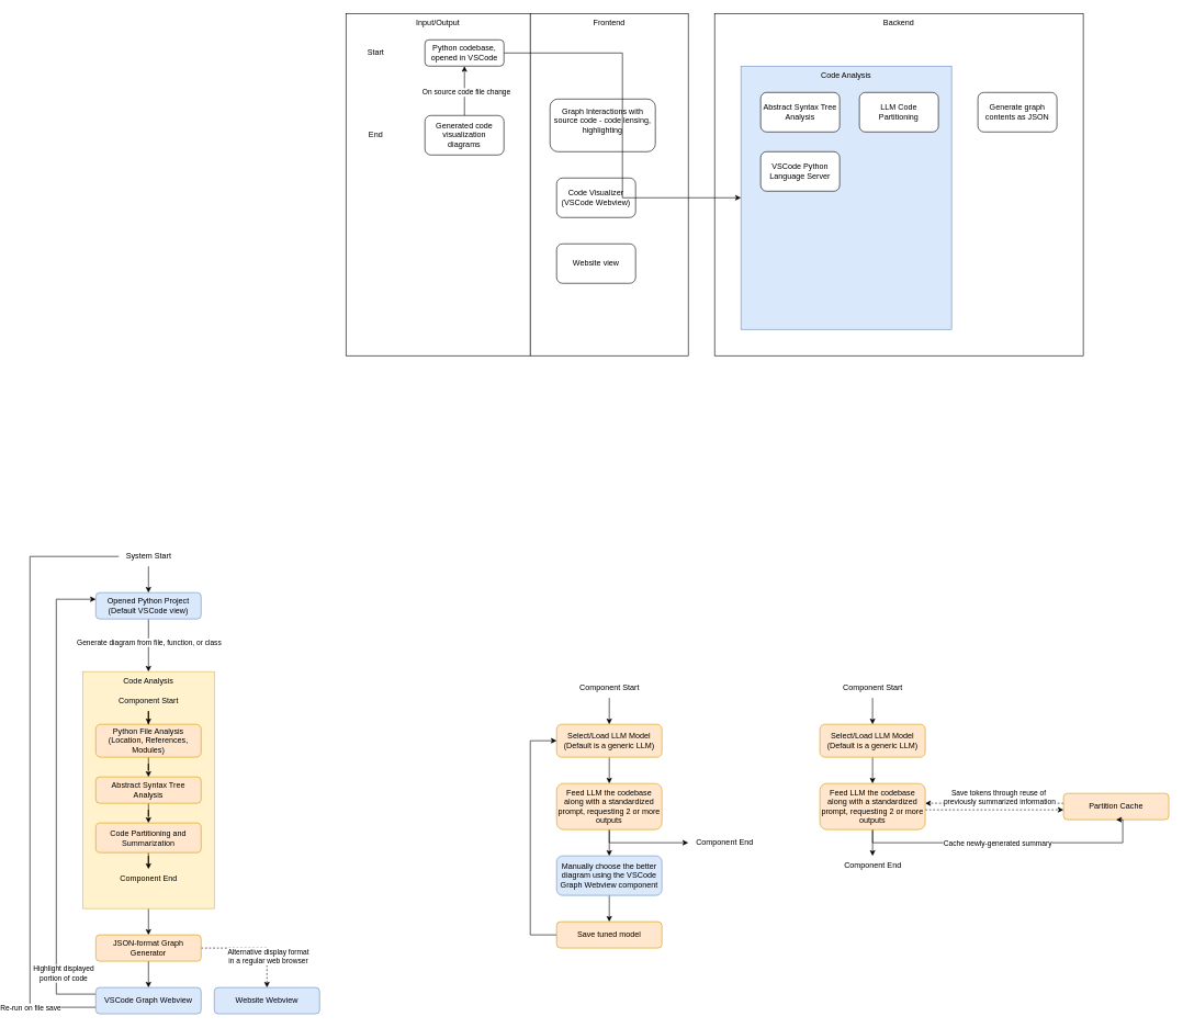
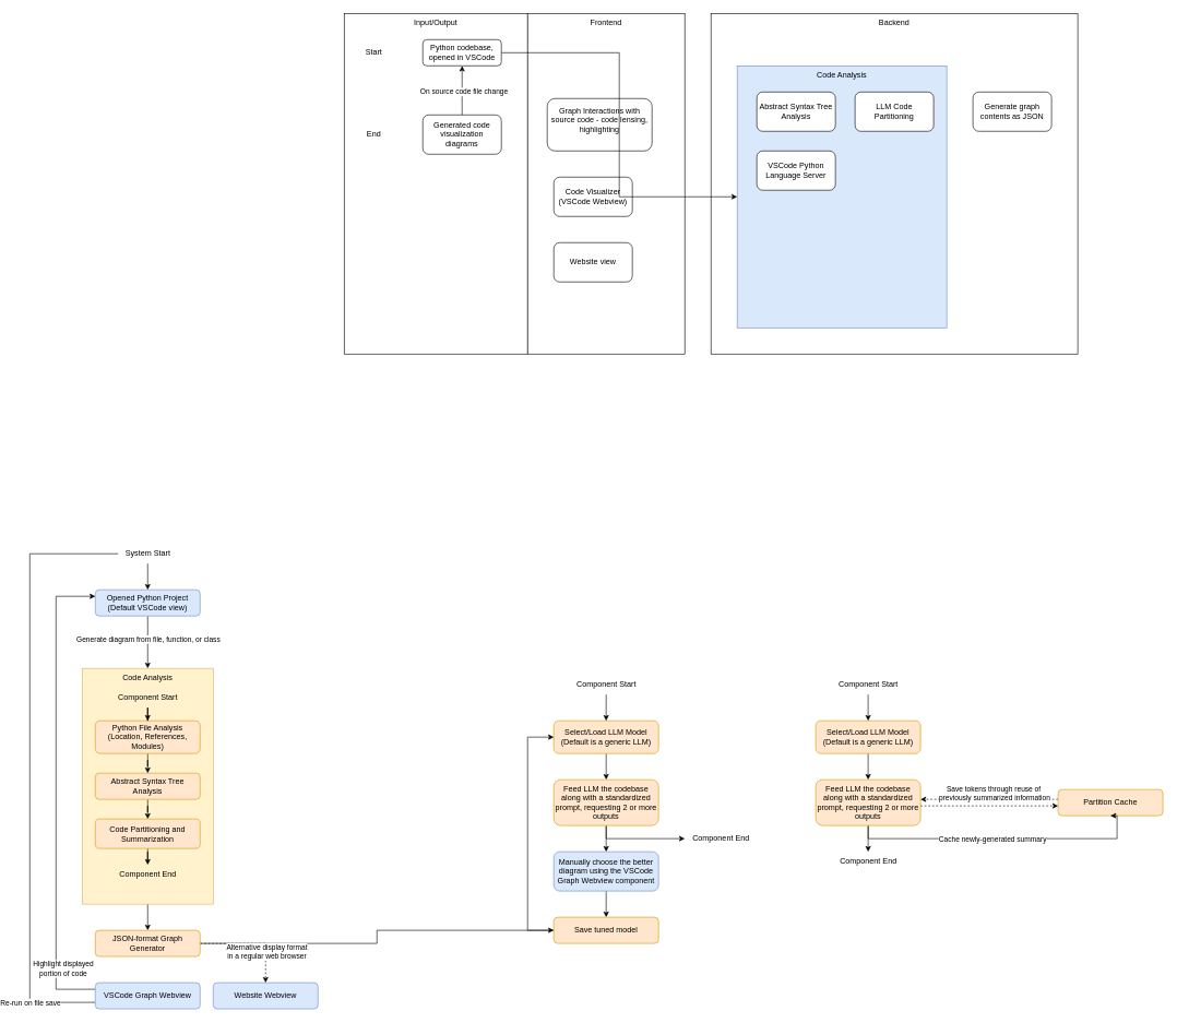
  <mxCell id="0" />
  <mxCell id="1" parent="0" />
  <mxCell id="2" value="Input/Output" style="rounded=0;whiteSpace=wrap;html=1;verticalAlign=top;" vertex="1" parent="1"><mxGeometry x="500" y="20" width="280" height="520" as="geometry" /></mxCell>
  <mxCell id="3" value="Frontend" style="rounded=0;whiteSpace=wrap;html=1;verticalAlign=top;" vertex="1" parent="1"><mxGeometry x="780" y="20" width="240" height="520" as="geometry" /></mxCell>
  <mxCell id="4" value="Backend" style="rounded=0;whiteSpace=wrap;html=1;verticalAlign=top;" vertex="1" parent="1"><mxGeometry x="1060" y="20" width="560" height="520" as="geometry" /></mxCell>
  <mxCell id="5" value="Code Analysis" style="rounded=0;whiteSpace=wrap;html=1;verticalAlign=top;labelBackgroundColor=none;fillColor=#dae8fc;strokeColor=#6c8ebf;" vertex="1" parent="1"><mxGeometry x="1100" y="100" width="320" height="400" as="geometry" /></mxCell>
  <mxCell id="6" value="Abstract Syntax Tree Analysis" style="rounded=1;whiteSpace=wrap;html=1;" vertex="1" parent="1"><mxGeometry x="1130" y="140" width="120" height="60" as="geometry" /></mxCell>
  <mxCell id="7" value="LLM Code Partitioning" style="rounded=1;whiteSpace=wrap;html=1;" vertex="1" parent="1"><mxGeometry x="1280" y="140" width="120" height="60" as="geometry" /></mxCell>
  <mxCell id="8" value="VSCode Python Language Server" style="rounded=1;whiteSpace=wrap;html=1;" vertex="1" parent="1"><mxGeometry x="1130" y="230" width="120" height="60" as="geometry" /></mxCell>
  <mxCell id="9" value="Generate graph contents as JSON" style="rounded=1;whiteSpace=wrap;html=1;" vertex="1" parent="1"><mxGeometry x="1460" y="140" width="120" height="60" as="geometry" /></mxCell>
  <mxCell id="10" value="&lt;div&gt;Code Visualizer&lt;/div&gt;&lt;div&gt;(VSCode Webview)&lt;/div&gt;" style="rounded=1;whiteSpace=wrap;html=1;" vertex="1" parent="1"><mxGeometry x="820" y="270" width="120" height="60" as="geometry" /></mxCell>
  <mxCell id="11" value="&lt;div&gt;Website view&lt;/div&gt;" style="rounded=1;whiteSpace=wrap;html=1;" vertex="1" parent="1"><mxGeometry x="820" y="370" width="120" height="60" as="geometry" /></mxCell>
  <mxCell id="12" value="&lt;div&gt;Graph Interactions with source code - code lensing, highlighting&lt;/div&gt;&lt;div&gt;&lt;br&gt;&lt;/div&gt;" style="rounded=1;whiteSpace=wrap;html=1;" vertex="1" parent="1"><mxGeometry x="810" y="150" width="160" height="80" as="geometry" /></mxCell>
  <mxCell id="13" style="edgeStyle=orthogonalEdgeStyle;rounded=0;orthogonalLoop=1;jettySize=auto;html=1;" edge="1" parent="1" source="14" target="5"><mxGeometry relative="1" as="geometry" /></mxCell>
  <mxCell id="14" value="Python codebase,&lt;div&gt;opened in VSCode&lt;/div&gt;" style="rounded=1;whiteSpace=wrap;html=1;" vertex="1" parent="1"><mxGeometry x="620" y="60" width="120" height="40" as="geometry" /></mxCell>
  <mxCell id="15" value="Start" style="text;html=1;align=center;verticalAlign=middle;resizable=0;points=[];autosize=1;strokeColor=none;fillColor=none;" vertex="1" parent="1"><mxGeometry x="520" y="65" width="50" height="30" as="geometry" /></mxCell>
  <mxCell id="16" style="edgeStyle=orthogonalEdgeStyle;rounded=0;orthogonalLoop=1;jettySize=auto;html=1;" edge="1" parent="1" source="18" target="14"><mxGeometry relative="1" as="geometry" /></mxCell>
  <mxCell id="17" value="On source code file change" style="edgeLabel;html=1;align=center;verticalAlign=middle;resizable=0;points=[];" vertex="1" connectable="0" parent="16"><mxGeometry x="-0.04" y="-2" relative="1" as="geometry"><mxPoint as="offset" /></mxGeometry></mxCell>
  <mxCell id="18" value="Generated code visualization diagrams" style="rounded=1;whiteSpace=wrap;html=1;" vertex="1" parent="1"><mxGeometry x="620" y="175" width="120" height="60" as="geometry" /></mxCell>
  <mxCell id="19" value="End" style="text;html=1;align=center;verticalAlign=middle;resizable=0;points=[];autosize=1;strokeColor=none;fillColor=none;" vertex="1" parent="1"><mxGeometry x="525" y="190" width="40" height="30" as="geometry" /></mxCell>
  <mxCell id="20" style="edgeStyle=orthogonalEdgeStyle;rounded=0;orthogonalLoop=1;jettySize=auto;html=1;" edge="1" parent="1" source="22" target="24"><mxGeometry relative="1" as="geometry" /></mxCell>
  <mxCell id="21" value="Generate diagram from file, function, or class" style="edgeLabel;html=1;align=center;verticalAlign=middle;resizable=0;points=[];" vertex="1" connectable="0" parent="20"><mxGeometry x="-0.25" y="-1" relative="1" as="geometry"><mxPoint x="1" y="5" as="offset" /></mxGeometry></mxCell>
  <mxCell id="22" value="Opened Python Project&lt;div&gt;(Default VSCode view)&lt;/div&gt;" style="rounded=1;whiteSpace=wrap;html=1;fillColor=#dae8fc;strokeColor=#6c8ebf;" vertex="1" parent="1"><mxGeometry x="120" y="900" width="160" height="40" as="geometry" /></mxCell>
  <mxCell id="23" style="edgeStyle=orthogonalEdgeStyle;rounded=0;orthogonalLoop=1;jettySize=auto;html=1;" edge="1" parent="1" source="24" target="34"><mxGeometry relative="1" as="geometry" /></mxCell>
  <mxCell id="24" value="Code Analysis" style="rounded=0;whiteSpace=wrap;html=1;verticalAlign=top;fillColor=#fff2cc;strokeColor=#d6b656;" vertex="1" parent="1"><mxGeometry x="100" y="1020" width="200" height="360" as="geometry" /></mxCell>
  <mxCell id="25" style="edgeStyle=orthogonalEdgeStyle;rounded=0;orthogonalLoop=1;jettySize=auto;html=1;" edge="1" parent="1" source="26" target="30"><mxGeometry relative="1" as="geometry" /></mxCell>
  <mxCell id="26" value="Abstract Syntax Tree Analysis" style="rounded=1;whiteSpace=wrap;html=1;fillColor=#ffe6cc;strokeColor=#d79b00;" vertex="1" parent="1"><mxGeometry x="120" y="1180" width="160" height="40" as="geometry" /></mxCell>
  <mxCell id="27" style="edgeStyle=orthogonalEdgeStyle;rounded=0;orthogonalLoop=1;jettySize=auto;html=1;" edge="1" parent="1" source="28" target="26"><mxGeometry relative="1" as="geometry" /></mxCell>
  <mxCell id="28" value="Python File Analysis&lt;div&gt;(Location, References, Modules)&lt;/div&gt;" style="rounded=1;whiteSpace=wrap;html=1;fillColor=#ffe6cc;strokeColor=#d79b00;" vertex="1" parent="1"><mxGeometry x="120" y="1100" width="160" height="50" as="geometry" /></mxCell>
  <mxCell id="29" style="edgeStyle=orthogonalEdgeStyle;rounded=0;orthogonalLoop=1;jettySize=auto;html=1;" edge="1" parent="1" source="30" target="45"><mxGeometry relative="1" as="geometry" /></mxCell>
  <mxCell id="30" value="Code Partitioning and Summarization" style="rounded=1;whiteSpace=wrap;html=1;fillColor=#ffe6cc;strokeColor=#d79b00;" vertex="1" parent="1"><mxGeometry x="120" y="1250" width="160" height="45" as="geometry" /></mxCell>
- <mxCell id="31" style="edgeStyle=orthogonalEdgeStyle;rounded=0;orthogonalLoop=1;jettySize=auto;html=1;" edge="1" parent="1" source="34" target="39"><mxGeometry relative="1" as="geometry" /></mxCell>
+ <mxCell id="31" style="edgeStyle=orthogonalEdgeStyle;rounded=0;orthogonalLoop=1;jettySize=auto;html=1;" edge="1" parent="1" source="34" target="57"><mxGeometry relative="1" as="geometry" /></mxCell>
  <mxCell id="32" style="edgeStyle=orthogonalEdgeStyle;rounded=0;orthogonalLoop=1;jettySize=auto;html=1;dashed=1;" edge="1" parent="1" source="34" target="40"><mxGeometry relative="1" as="geometry" /></mxCell>
  <mxCell id="33" value="Alternative display format&lt;div&gt;in a regular web browser&lt;/div&gt;" style="edgeLabel;html=1;align=center;verticalAlign=middle;resizable=0;points=[];" vertex="1" connectable="0" parent="32"><mxGeometry x="0.4" y="1" relative="1" as="geometry"><mxPoint as="offset" /></mxGeometry></mxCell>
  <mxCell id="34" value="JSON-format Graph Generator" style="rounded=1;whiteSpace=wrap;html=1;fillColor=#ffe6cc;strokeColor=#d79b00;" vertex="1" parent="1"><mxGeometry x="120" y="1420" width="160" height="40" as="geometry" /></mxCell>
  <mxCell id="35" style="edgeStyle=orthogonalEdgeStyle;rounded=0;orthogonalLoop=1;jettySize=auto;html=1;endArrow=none;" edge="1" parent="1" source="39" target="42"><mxGeometry relative="1" as="geometry"><mxPoint x="10" y="920" as="targetPoint" /><Array as="points"><mxPoint x="20" y="1530" /><mxPoint x="20" y="845" /></Array></mxGeometry></mxCell>
  <mxCell id="36" value="Re-run on file save" style="edgeLabel;html=1;align=center;verticalAlign=middle;resizable=0;points=[];" vertex="1" connectable="0" parent="35"><mxGeometry x="-0.69" y="2" relative="1" as="geometry"><mxPoint x="2" y="43" as="offset" /></mxGeometry></mxCell>
  <mxCell id="37" style="edgeStyle=orthogonalEdgeStyle;rounded=0;orthogonalLoop=1;jettySize=auto;html=1;" edge="1" parent="1"><mxGeometry relative="1" as="geometry"><mxPoint x="120" y="910" as="targetPoint" /><mxPoint x="120" y="1510" as="sourcePoint" /><Array as="points"><mxPoint x="60" y="1510" /><mxPoint x="60" y="910" /></Array></mxGeometry></mxCell>
  <mxCell id="38" value="Highlight displayed&lt;div&gt;portion of code&lt;/div&gt;" style="edgeLabel;html=1;align=center;verticalAlign=middle;resizable=0;points=[];" vertex="1" connectable="0" parent="37"><mxGeometry x="-0.789" relative="1" as="geometry"><mxPoint x="10" y="-16" as="offset" /></mxGeometry></mxCell>
  <mxCell id="39" value="VSCode Graph Webview" style="rounded=1;whiteSpace=wrap;html=1;fillColor=#dae8fc;strokeColor=#6c8ebf;" vertex="1" parent="1"><mxGeometry x="120" y="1500" width="160" height="40" as="geometry" /></mxCell>
  <mxCell id="40" value="Website Webview" style="rounded=1;whiteSpace=wrap;html=1;fillColor=#dae8fc;strokeColor=#6c8ebf;" vertex="1" parent="1"><mxGeometry x="300" y="1500" width="160" height="40" as="geometry" /></mxCell>
  <mxCell id="41" style="edgeStyle=orthogonalEdgeStyle;rounded=0;orthogonalLoop=1;jettySize=auto;html=1;" edge="1" parent="1" source="42" target="22"><mxGeometry relative="1" as="geometry" /></mxCell>
  <mxCell id="42" value="System Start" style="text;html=1;align=center;verticalAlign=middle;resizable=0;points=[];autosize=1;strokeColor=none;fillColor=none;" vertex="1" parent="1"><mxGeometry x="155" y="830" width="90" height="30" as="geometry" /></mxCell>
  <mxCell id="43" style="edgeStyle=orthogonalEdgeStyle;rounded=0;orthogonalLoop=1;jettySize=auto;html=1;" edge="1" parent="1" source="44" target="28"><mxGeometry relative="1" as="geometry" /></mxCell>
  <mxCell id="44" value="Component Start" style="text;html=1;align=center;verticalAlign=middle;resizable=0;points=[];autosize=1;strokeColor=none;fillColor=none;" vertex="1" parent="1"><mxGeometry x="145" y="1050" width="110" height="30" as="geometry" /></mxCell>
  <mxCell id="45" value="Component End" style="text;html=1;align=center;verticalAlign=middle;resizable=0;points=[];autosize=1;strokeColor=none;fillColor=none;" vertex="1" parent="1"><mxGeometry x="145" y="1320" width="110" height="30" as="geometry" /></mxCell>
  <mxCell id="46" style="edgeStyle=orthogonalEdgeStyle;rounded=0;orthogonalLoop=1;jettySize=auto;html=1;" edge="1" parent="1" source="47" target="53"><mxGeometry relative="1" as="geometry" /></mxCell>
  <mxCell id="47" value="Select/Load LLM Model&lt;div&gt;(Default is a generic LLM)&lt;/div&gt;" style="rounded=1;whiteSpace=wrap;html=1;fillColor=#ffe6cc;strokeColor=#d79b00;" vertex="1" parent="1"><mxGeometry x="820" y="1100" width="160" height="50" as="geometry" /></mxCell>
  <mxCell id="48" style="edgeStyle=orthogonalEdgeStyle;rounded=0;orthogonalLoop=1;jettySize=auto;html=1;dashed=1;" edge="1" parent="1" source="50" target="64"><mxGeometry relative="1" as="geometry"><Array as="points"><mxPoint x="1420" y="1220" /><mxPoint x="1420" y="1220" /></Array></mxGeometry></mxCell>
  <mxCell id="49" value="Save tokens through reuse of&amp;nbsp;&lt;div&gt;previously summarized information&lt;/div&gt;" style="edgeLabel;html=1;align=center;verticalAlign=middle;resizable=0;points=[];" vertex="1" connectable="0" parent="48"><mxGeometry x="-0.066" y="-1" relative="1" as="geometry"><mxPoint y="-9" as="offset" /></mxGeometry></mxCell>
  <mxCell id="50" value="Partition Cache" style="rounded=1;whiteSpace=wrap;html=1;fillColor=#ffe6cc;strokeColor=#d79b00;" vertex="1" parent="1"><mxGeometry x="1590" y="1205" width="160" height="40" as="geometry" /></mxCell>
  <mxCell id="51" style="edgeStyle=orthogonalEdgeStyle;rounded=0;orthogonalLoop=1;jettySize=auto;html=1;" edge="1" parent="1" source="53" target="55"><mxGeometry relative="1" as="geometry" /></mxCell>
  <mxCell id="52" style="edgeStyle=orthogonalEdgeStyle;rounded=0;orthogonalLoop=1;jettySize=auto;html=1;" edge="1" parent="1" source="53"><mxGeometry relative="1" as="geometry"><mxPoint y="1280" as="targetPoint" x="1020" /><Array as="points"><mxPoint x="900" y="1280" /></Array></mxGeometry></mxCell>
  <mxCell id="53" value="Feed LLM the codebase along with a standardized prompt, requesting 2 or more outputs" style="rounded=1;whiteSpace=wrap;html=1;fillColor=#ffe6cc;strokeColor=#d79b00;" vertex="1" parent="1"><mxGeometry x="820" y="1190" width="160" height="70" as="geometry" /></mxCell>
  <mxCell id="54" style="edgeStyle=orthogonalEdgeStyle;rounded=0;orthogonalLoop=1;jettySize=auto;html=1;" edge="1" parent="1" source="55" target="57"><mxGeometry relative="1" as="geometry" /></mxCell>
  <mxCell id="55" value="Manually choose the better diagram using the VSCode Graph Webview component" style="rounded=1;whiteSpace=wrap;html=1;fillColor=#dae8fc;strokeColor=#6c8ebf;" vertex="1" parent="1"><mxGeometry x="820" y="1300" width="160" height="60" as="geometry" /></mxCell>
  <mxCell id="56" style="edgeStyle=orthogonalEdgeStyle;rounded=0;orthogonalLoop=1;jettySize=auto;html=1;entryX=0;entryY=0.5;entryDx=0;entryDy=0;" edge="1" parent="1" source="57" target="47"><mxGeometry relative="1" as="geometry"><mxPoint x="780" y="1120" as="targetPoint" /><Array as="points"><mxPoint x="780" y="1420" /><mxPoint x="780" y="1125" /></Array></mxGeometry></mxCell>
  <mxCell id="57" value="Save tuned model" style="rounded=1;whiteSpace=wrap;html=1;fillColor=#ffe6cc;strokeColor=#d79b00;" vertex="1" parent="1"><mxGeometry x="820" y="1400" width="160" height="40" as="geometry" /></mxCell>
  <mxCell id="58" style="edgeStyle=orthogonalEdgeStyle;rounded=0;orthogonalLoop=1;jettySize=auto;html=1;" edge="1" parent="1" source="59" target="64"><mxGeometry relative="1" as="geometry" /></mxCell>
  <mxCell id="59" value="Select/Load LLM Model&lt;div&gt;(Default is a generic LLM)&lt;/div&gt;" style="rounded=1;whiteSpace=wrap;html=1;fillColor=#ffe6cc;strokeColor=#d79b00;" vertex="1" parent="1"><mxGeometry x="1219.96" y="1100" width="160" height="50" as="geometry" /></mxCell>
  <mxCell id="60" style="edgeStyle=orthogonalEdgeStyle;rounded=0;orthogonalLoop=1;jettySize=auto;html=1;dashed=1;" edge="1" parent="1" source="64" target="50"><mxGeometry relative="1" as="geometry"><Array as="points"><mxPoint x="1420" y="1230" /><mxPoint x="1420" y="1230" /></Array></mxGeometry></mxCell>
  <mxCell id="61" style="edgeStyle=orthogonalEdgeStyle;rounded=0;orthogonalLoop=1;jettySize=auto;html=1;entryX=0.5;entryY=1;entryDx=0;entryDy=0;" edge="1" parent="1" source="64" target="50"><mxGeometry relative="1" as="geometry"><Array as="points"><mxPoint x="1300" y="1280" /><mxPoint x="1680" y="1280" /></Array></mxGeometry></mxCell>
  <mxCell id="62" value="Cache newly-generated summary" style="edgeLabel;html=1;align=center;verticalAlign=middle;resizable=0;points=[];" vertex="1" connectable="0" parent="61"><mxGeometry x="-0.062" relative="1" as="geometry"><mxPoint as="offset" /></mxGeometry></mxCell>
  <mxCell id="63" style="edgeStyle=orthogonalEdgeStyle;rounded=0;orthogonalLoop=1;jettySize=auto;html=1;" edge="1" parent="1" source="64"><mxGeometry relative="1" as="geometry"><mxPoint x="1300" y="1300" as="targetPoint" /></mxGeometry></mxCell>
  <mxCell id="64" value="Feed LLM the codebase along with a standardized prompt, requesting 2 or more outputs" style="rounded=1;whiteSpace=wrap;html=1;fillColor=#ffe6cc;strokeColor=#d79b00;" vertex="1" parent="1"><mxGeometry x="1219.96" y="1190" width="160" height="70" as="geometry" /></mxCell>
  <mxCell id="65" value="Component End" style="text;html=1;align=center;verticalAlign=middle;resizable=0;points=[];autosize=1;strokeColor=none;fillColor=none;" vertex="1" parent="1"><mxGeometry y="1265" width="110" height="30" as="geometry" x="1020" /></mxCell>
  <mxCell id="66" value="Component End" style="text;html=1;align=center;verticalAlign=middle;resizable=0;points=[];autosize=1;strokeColor=none;fillColor=none;" vertex="1" parent="1"><mxGeometry x="1244.96" y="1300" width="110" height="30" as="geometry" /></mxCell>
  <mxCell id="67" style="edgeStyle=orthogonalEdgeStyle;rounded=0;orthogonalLoop=1;jettySize=auto;html=1;" edge="1" parent="1" source="68" target="47"><mxGeometry relative="1" as="geometry" /></mxCell>
  <mxCell id="68" value="Component Start" style="text;html=1;align=center;verticalAlign=middle;resizable=0;points=[];autosize=1;strokeColor=none;fillColor=none;" vertex="1" parent="1"><mxGeometry x="845" y="1030" width="110" height="30" as="geometry" /></mxCell>
  <mxCell id="69" style="edgeStyle=orthogonalEdgeStyle;rounded=0;orthogonalLoop=1;jettySize=auto;html=1;" edge="1" parent="1" source="70" target="59"><mxGeometry relative="1" as="geometry" /></mxCell>
  <mxCell id="70" value="Component Start" style="text;html=1;align=center;verticalAlign=middle;resizable=0;points=[];autosize=1;strokeColor=none;fillColor=none;" vertex="1" parent="1"><mxGeometry x="1244.96" y="1030" width="110" height="30" as="geometry" /></mxCell>
